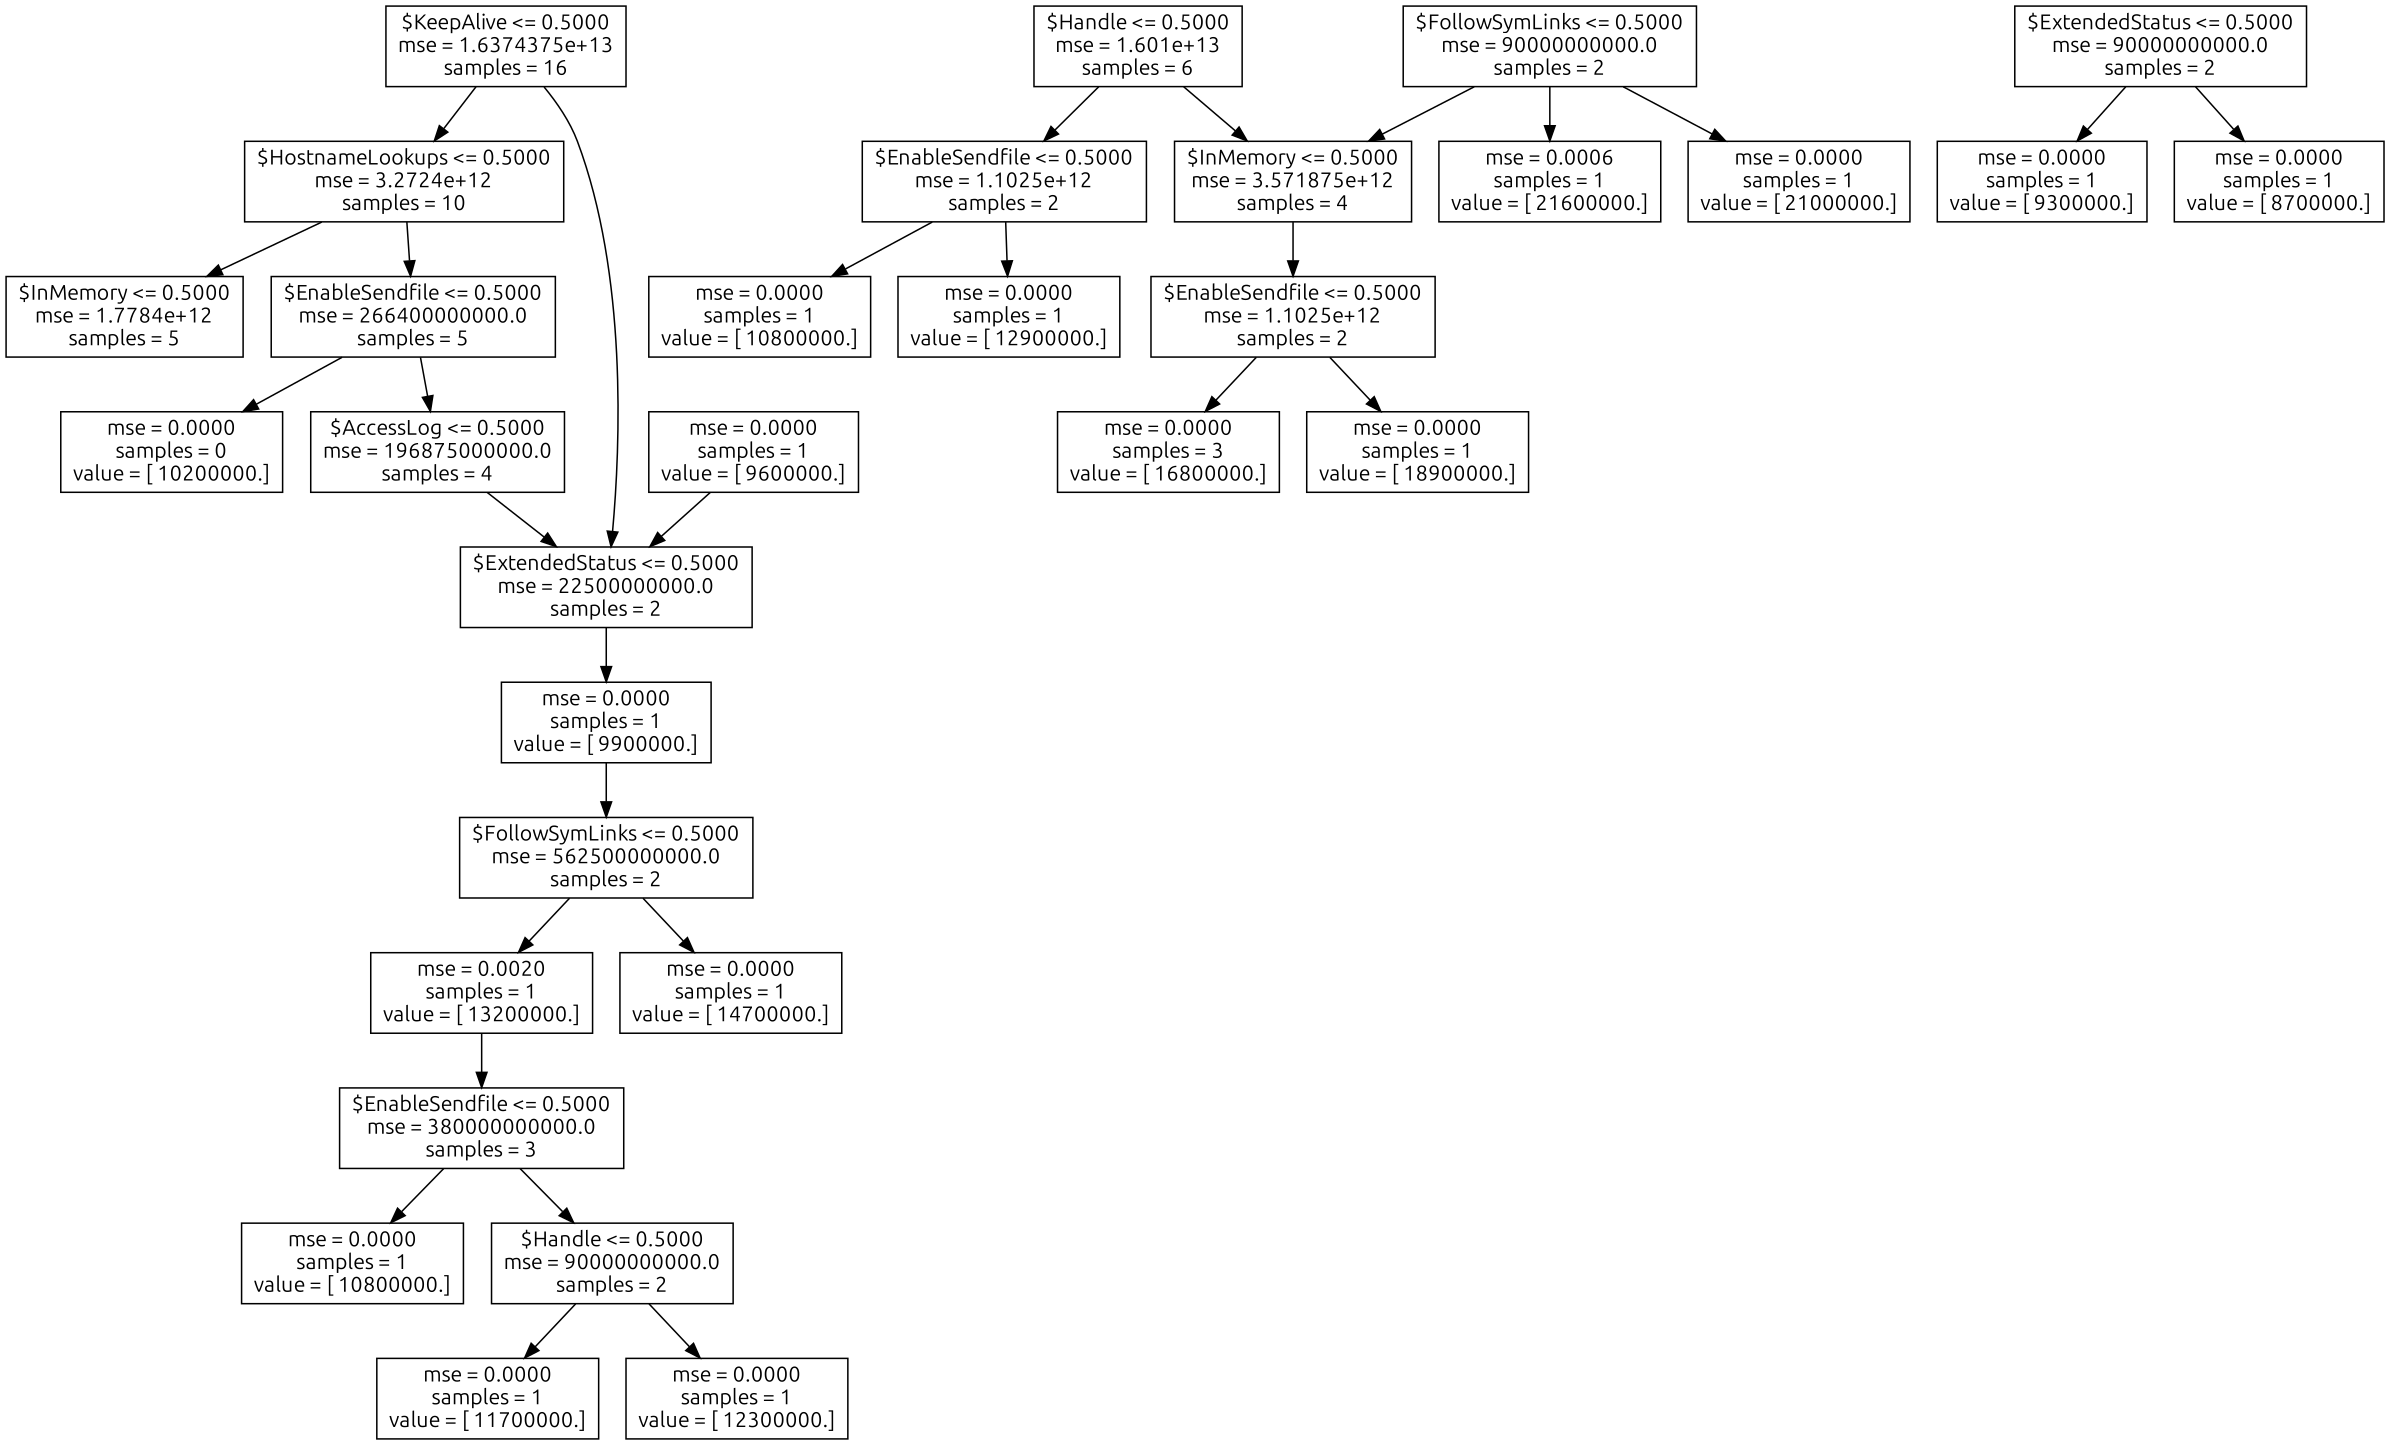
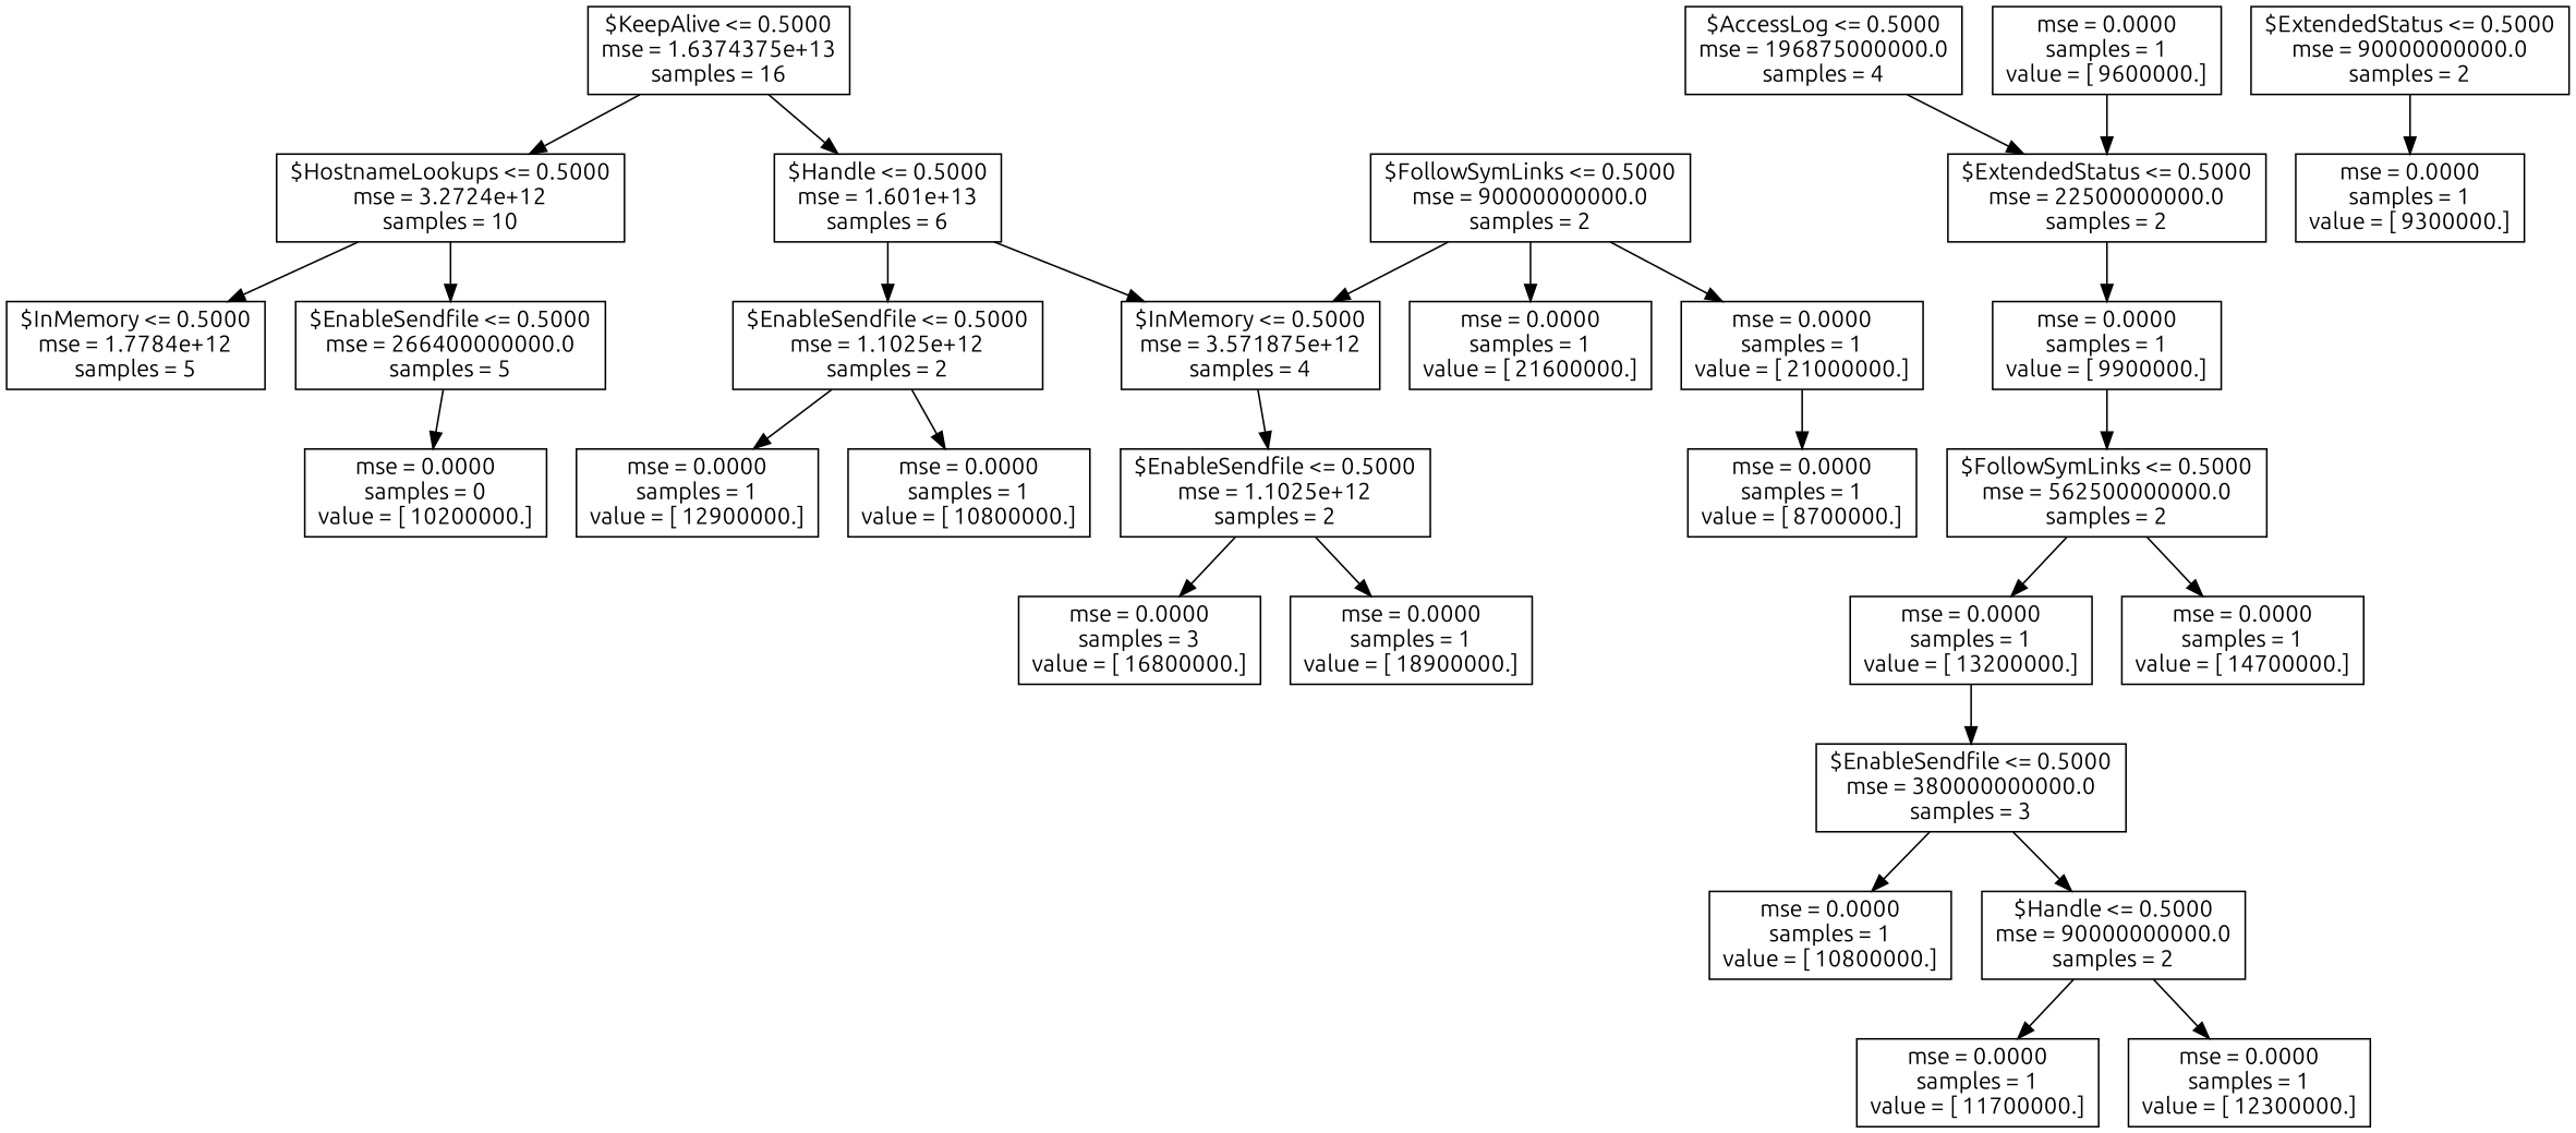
  digraph {
    fontname=Ubuntu
    node [fontname=Ubuntu shape=box]
    edge [fontname=Ubuntu]
    n1 [label="$KeepAlive <= 0.5000\nmse = 1.6374375e+13\nsamples = 16"]
    n2 [label="$HostnameLookups <= 0.5000\nmse = 3.2724e+12\nsamples = 10"]
    n3 [label="$Handle <= 0.5000\nmse = 1.601e+13\nsamples = 6"]
    n4 [label="$InMemory <= 0.5000\nmse = 1.7784e+12\nsamples = 5"]
    n5 [label="$EnableSendfile <= 0.5000\nmse = 266400000000.0\nsamples = 5"]
    n6 [label="$InMemory <= 0.5000\nmse = 3.571875e+12\nsamples = 4"]
    n7 [label="$EnableSendfile <= 0.5000\nmse = 1.1025e+12\nsamples = 2"]
    n8 [label="mse = 0.0000\nsamples = 0\nvalue = [ 10200000.]"]
    n9 [label="$AccessLog <= 0.5000\nmse = 196875000000.0\nsamples = 4"]
    n10 [label="$EnableSendfile <= 0.5000\nmse = 380000000000.0\nsamples = 3"]
    n11 [label="mse = 0.0000\nsamples = 1\nvalue = [ 10800000.]"]
    n12 [label="$Handle <= 0.5000\nmse = 90000000000.0\nsamples = 2"]
    n13 [label="$FollowSymLinks <= 0.5000\nmse = 562500000000.0\nsamples = 2"]
-   n14 [label="mse = 0.0020\nsamples = 1\nvalue = [ 13200000.]"]
+   n14 [label="mse = 0.0000\nsamples = 1\nvalue = [ 13200000.]"]
    n15 [label="mse = 0.0000\nsamples = 1\nvalue = [ 14700000.]"]
    n16 [label="mse = 0.0000\nsamples = 1\nvalue = [ 11700000.]"]
    n17 [label="mse = 0.0000\nsamples = 1\nvalue = [ 12300000.]"]
    n18 [label="$ExtendedStatus <= 0.5000\nmse = 22500000000.0\nsamples = 2"]
    n19 [label="mse = 0.0000\nsamples = 1\nvalue = [ 9900000.]"]
    n20 [label="$ExtendedStatus <= 0.5000\nmse = 90000000000.0\nsamples = 2"]
    n21 [label="mse = 0.0000\nsamples = 1\nvalue = [ 9300000.]"]
    n22 [label="mse = 0.0000\nsamples = 1\nvalue = [ 8700000.]"]
    n23 [label="mse = 0.0000\nsamples = 1\nvalue = [ 9600000.]"]
    n24 [label="$EnableSendfile <= 0.5000\nmse = 1.1025e+12\nsamples = 2"]
    n25 [label="mse = 0.0000\nsamples = 1\nvalue = [ 10800000.]"]
    n26 [label="mse = 0.0000\nsamples = 1\nvalue = [ 12900000.]"]
    n27 [label="mse = 0.0000\nsamples = 3\nvalue = [ 16800000.]"]
    n28 [label="mse = 0.0000\nsamples = 1\nvalue = [ 18900000.]"]
    n29 [label="$FollowSymLinks <= 0.5000\nmse = 90000000000.0\nsamples = 2"]
-   n30 [label="mse = 0.0006\nsamples = 1\nvalue = [ 21600000.]"]
+   n30 [label="mse = 0.0000\nsamples = 1\nvalue = [ 21600000.]"]
    n31 [label="mse = 0.0000\nsamples = 1\nvalue = [ 21000000.]"]
    n1 -> n2
-   n1 -> n18
+   n1 -> n3
    n2 -> n4
    n2 -> n5
    n3 -> n6
    n3 -> n7
    n5 -> n8
-   n5 -> n9
    n6 -> n24
    n7 -> n25
    n7 -> n26
    n9 -> n18
    n10 -> n11
    n10 -> n12
    n12 -> n16
    n12 -> n17
    n13 -> n14
    n13 -> n15
    n14 -> n10
    n18 -> n19
    n19 -> n13
    n20 -> n21
-   n20 -> n22
+   n31 -> n22
    n23 -> n18
    n24 -> n27
    n24 -> n28
    n29 -> n6
    n29 -> n30
    n29 -> n31
  }
